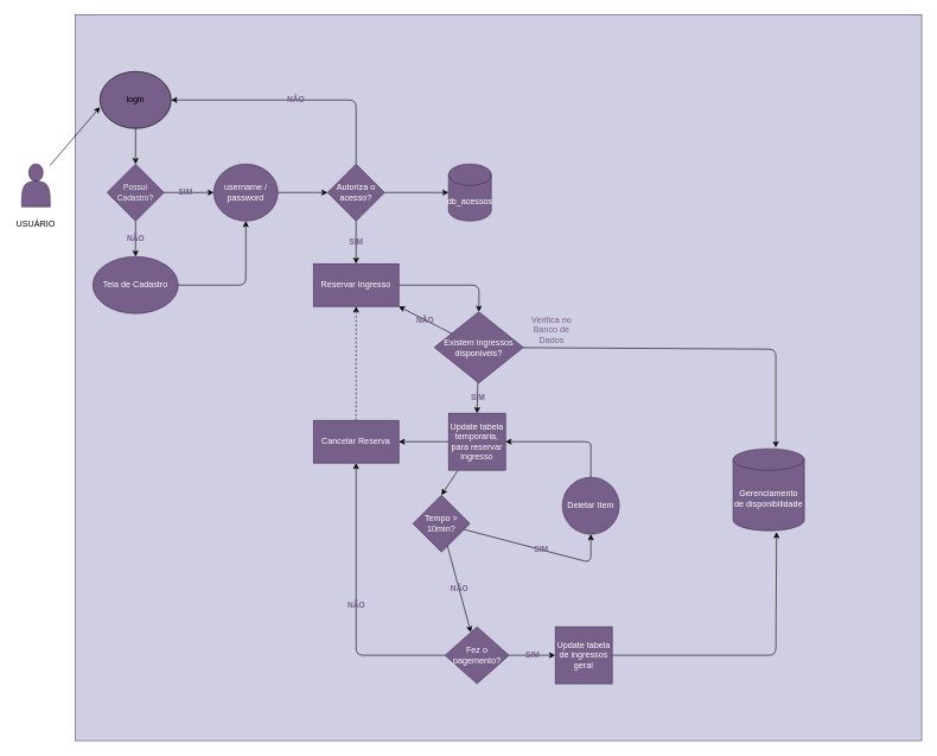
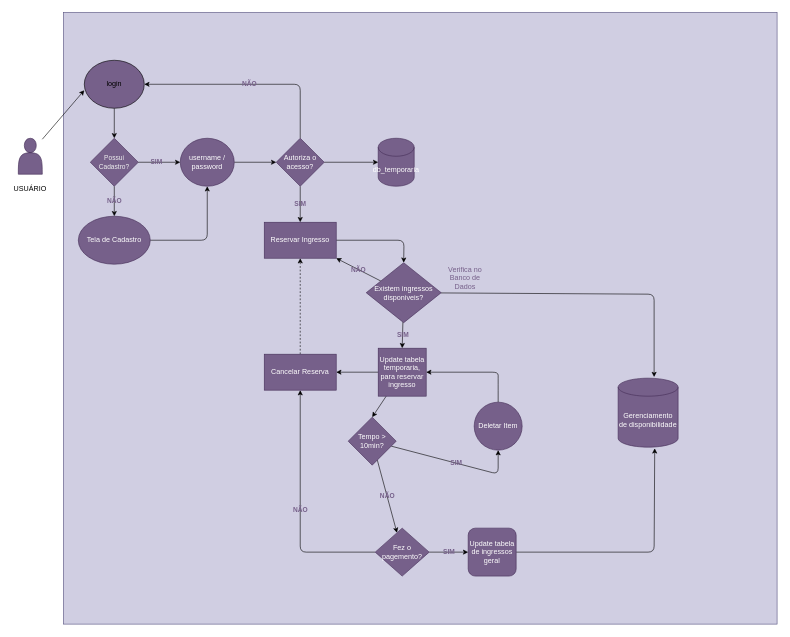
  <mxCell id="0" />
  <mxCell id="1" parent="0" />
  <mxCell id="2" value="" style="rounded=0;whiteSpace=wrap;html=1;fillColor=#d0cee2;strokeColor=#56517e;fontColor=#76608A;" parent="1" vertex="1"><mxGeometry x="105" y="20" width="1190" height="1020" as="geometry" /></mxCell>
  <mxCell id="3" style="edgeStyle=none;html=1;entryX=0;entryY=0.625;entryDx=0;entryDy=0;entryPerimeter=0;" parent="1" target="5" edge="1"><mxGeometry relative="1" as="geometry"><mxPoint x="70" y="231.667" as="sourcePoint" /></mxGeometry></mxCell>
  <mxCell id="4" style="edgeStyle=none;html=1;entryX=0.5;entryY=0;entryDx=0;entryDy=0;" parent="1" source="5" target="7" edge="1"><mxGeometry relative="1" as="geometry" /></mxCell>
  <mxCell id="5" value="login" style="ellipse;whiteSpace=wrap;html=1;fillColor=#76608A;" parent="1" vertex="1"><mxGeometry x="140" y="100" width="100" height="80" as="geometry" /></mxCell>
  <mxCell id="6" value="NÃO" style="edgeStyle=none;html=1;entryX=0.5;entryY=0;entryDx=0;entryDy=0;labelBackgroundColor=none;fontStyle=1;fontColor=#76608A;" parent="1" source="7" target="9" edge="1"><mxGeometry relative="1" as="geometry" /></mxCell>
  <mxCell id="7" value="&lt;span style=&quot;color: rgb(240, 240, 240); font-family: Helvetica; font-size: 11px; font-style: normal; font-variant-ligatures: normal; font-variant-caps: normal; font-weight: 400; letter-spacing: normal; orphans: 2; text-align: center; text-indent: 0px; text-transform: none; widows: 2; word-spacing: 0px; -webkit-text-stroke-width: 0px; text-decoration-thickness: initial; text-decoration-style: initial; text-decoration-color: initial; float: none; display: inline !important;&quot;&gt;Possui Cadastro?&lt;/span&gt;" style="rhombus;whiteSpace=wrap;html=1;fillColor=#76608a;fontColor=#ffffff;strokeColor=#432D57;" parent="1" vertex="1"><mxGeometry x="150" y="230" width="80" height="80" as="geometry" /></mxCell>
  <mxCell id="8" style="edgeStyle=none;html=1;entryX=0.5;entryY=1;entryDx=0;entryDy=0;" parent="1" source="9" target="11" edge="1"><mxGeometry relative="1" as="geometry"><mxPoint x="350" y="400" as="targetPoint" /><Array as="points"><mxPoint x="345" y="400" /></Array></mxGeometry></mxCell>
  <mxCell id="9" value="Tela de Cadastro" style="ellipse;whiteSpace=wrap;html=1;fillColor=#76608a;fontColor=#ffffff;strokeColor=#432D57;" parent="1" vertex="1"><mxGeometry x="130" y="360" width="120" height="80" as="geometry" /></mxCell>
  <mxCell id="10" style="edgeStyle=none;html=1;entryX=0;entryY=0.5;entryDx=0;entryDy=0;" parent="1" source="11" target="15" edge="1"><mxGeometry relative="1" as="geometry" /></mxCell>
  <mxCell id="11" value="username / password" style="ellipse;whiteSpace=wrap;html=1;fillColor=#76608a;fontColor=#ffffff;strokeColor=#432D57;" parent="1" vertex="1"><mxGeometry x="300" y="230" width="90" height="80" as="geometry" /></mxCell>
  <mxCell id="12" value="NÃO" style="edgeStyle=none;html=1;entryX=1;entryY=0.5;entryDx=0;entryDy=0;fontStyle=1;labelBackgroundColor=none;fontColor=#76608A;" parent="1" source="15" target="5" edge="1"><mxGeometry relative="1" as="geometry"><Array as="points"><mxPoint x="500" y="140" /></Array></mxGeometry></mxCell>
  <mxCell id="13" value="SIM" style="edgeStyle=none;html=1;entryX=0.5;entryY=0;entryDx=0;entryDy=0;fontStyle=1;labelBackgroundColor=none;fontColor=#76608A;" parent="1" source="15" target="17" edge="1"><mxGeometry relative="1" as="geometry" /></mxCell>
  <mxCell id="14" style="edgeStyle=none;html=1;" parent="1" source="15" target="18" edge="1"><mxGeometry relative="1" as="geometry" /></mxCell>
  <mxCell id="15" value="Autoriza o acesso?" style="rhombus;whiteSpace=wrap;html=1;fillColor=#76608a;fontColor=#ffffff;strokeColor=#432D57;" parent="1" vertex="1"><mxGeometry x="460" y="230" width="80" height="80" as="geometry" /></mxCell>
  <mxCell id="16" style="edgeStyle=none;html=1;entryX=0.5;entryY=0;entryDx=0;entryDy=0;" parent="1" source="17" target="22" edge="1"><mxGeometry relative="1" as="geometry"><Array as="points"><mxPoint x="673" y="400" /></Array></mxGeometry></mxCell>
  <mxCell id="17" value="Reservar Ingresso" style="rounded=0;whiteSpace=wrap;html=1;fillColor=#76608a;fontColor=#ffffff;strokeColor=#432D57;" parent="1" vertex="1"><mxGeometry x="440" y="370" width="120" height="60" as="geometry" /></mxCell>
- <mxCell id="18" value="db_acessos" style="shape=cylinder3;whiteSpace=wrap;html=1;boundedLbl=1;backgroundOutline=1;size=15;fillColor=#76608a;fontColor=#ffffff;strokeColor=#432D57;" parent="1" vertex="1"><mxGeometry x="630" y="230" width="60" height="80" as="geometry" /></mxCell>
+ <mxCell id="18" value="db_temporaria" style="shape=cylinder3;whiteSpace=wrap;html=1;boundedLbl=1;backgroundOutline=1;size=15;fillColor=#76608a;fontColor=#ffffff;strokeColor=#432D57;" parent="1" vertex="1"><mxGeometry x="630" y="230" width="60" height="80" as="geometry" /></mxCell>
  <mxCell id="19" value="SIM" style="edgeStyle=none;html=1;entryX=0.5;entryY=0;entryDx=0;entryDy=0;labelBackgroundColor=none;fontStyle=1;fontColor=#76608A;" parent="1" source="22" target="27" edge="1"><mxGeometry relative="1" as="geometry" /></mxCell>
  <mxCell id="20" style="edgeStyle=none;html=1;entryX=0.6;entryY=-0.017;entryDx=0;entryDy=0;entryPerimeter=0;" parent="1" source="22" target="23" edge="1"><mxGeometry relative="1" as="geometry"><Array as="points"><mxPoint x="1090" y="490" /></Array></mxGeometry></mxCell>
  <mxCell id="21" value="NÃO" style="edgeStyle=none;html=1;entryX=1;entryY=1;entryDx=0;entryDy=0;labelBackgroundColor=none;fontStyle=1;fontColor=#76608A;" edge="1" parent="1" source="22" target="17"><mxGeometry relative="1" as="geometry" /></mxCell>
  <mxCell id="22" value="Existem ingressos disponiveis?" style="rhombus;whiteSpace=wrap;html=1;fillColor=#76608a;fontColor=#ffffff;strokeColor=#432D57;" parent="1" vertex="1"><mxGeometry x="610" y="437.5" width="125" height="100" as="geometry" /></mxCell>
  <mxCell id="23" value="Gerenciamento de disponibilidade" style="shape=cylinder3;whiteSpace=wrap;html=1;boundedLbl=1;backgroundOutline=1;size=15;fillColor=#76608a;fontColor=#ffffff;strokeColor=#432D57;" parent="1" vertex="1"><mxGeometry x="1030" y="630" width="100" height="115" as="geometry" /></mxCell>
  <mxCell id="24" value="Verifica no Banco de Dados" style="text;html=1;strokeColor=none;fillColor=none;align=center;verticalAlign=middle;whiteSpace=wrap;rounded=0;fontColor=#76608A;" parent="1" vertex="1"><mxGeometry x="735" y="447.5" width="80" height="30" as="geometry" /></mxCell>
  <mxCell id="25" style="edgeStyle=none;html=1;entryX=0.5;entryY=0;entryDx=0;entryDy=0;" parent="1" source="27" target="30" edge="1"><mxGeometry relative="1" as="geometry" /></mxCell>
  <mxCell id="26" style="edgeStyle=none;html=1;" edge="1" parent="1" source="27" target="39"><mxGeometry relative="1" as="geometry" /></mxCell>
  <mxCell id="27" value="Update tabela temporaria, para reservar ingresso" style="whiteSpace=wrap;html=1;aspect=fixed;fillColor=#76608a;fontColor=#ffffff;strokeColor=#432D57;" parent="1" vertex="1"><mxGeometry x="630" y="580" width="80" height="80" as="geometry" /></mxCell>
  <mxCell id="28" value="SIM" style="edgeStyle=none;html=1;entryX=0.5;entryY=1;entryDx=0;entryDy=0;labelBackgroundColor=none;fontColor=#76608A;fontStyle=1" parent="1" source="30" target="32" edge="1"><mxGeometry relative="1" as="geometry"><Array as="points"><mxPoint x="830" y="790" /></Array></mxGeometry></mxCell>
  <mxCell id="29" value="NÃO" style="edgeStyle=none;html=1;labelBackgroundColor=none;fontColor=#76608A;fontStyle=1" parent="1" source="30" target="35" edge="1"><mxGeometry relative="1" as="geometry" /></mxCell>
  <mxCell id="30" value="Tempo &amp;gt; 10min?" style="rhombus;whiteSpace=wrap;html=1;fillColor=#76608a;fontColor=#ffffff;strokeColor=#432D57;" parent="1" vertex="1"><mxGeometry x="580" y="695" width="80" height="80" as="geometry" /></mxCell>
  <mxCell id="31" style="edgeStyle=none;html=1;entryX=1;entryY=0.5;entryDx=0;entryDy=0;" parent="1" source="32" target="27" edge="1"><mxGeometry relative="1" as="geometry"><Array as="points"><mxPoint x="830" y="640" /><mxPoint x="830" y="620" /></Array></mxGeometry></mxCell>
  <mxCell id="32" value="Deletar Item" style="ellipse;whiteSpace=wrap;html=1;fillColor=#76608a;fontColor=#ffffff;strokeColor=#432D57;" parent="1" vertex="1"><mxGeometry x="790" y="670" width="80" height="80" as="geometry" /></mxCell>
  <mxCell id="33" value="SIM" style="edgeStyle=none;html=1;entryX=0;entryY=0.5;entryDx=0;entryDy=0;labelBackgroundColor=none;fontColor=#76608A;fontStyle=1" parent="1" source="35" target="37" edge="1"><mxGeometry relative="1" as="geometry" /></mxCell>
  <mxCell id="34" value="NÃO" style="edgeStyle=none;html=1;entryX=0.5;entryY=1;entryDx=0;entryDy=0;labelBackgroundColor=none;fontColor=#76608A;fontStyle=1" parent="1" source="35" target="39" edge="1"><mxGeometry x="-0.013" relative="1" as="geometry"><Array as="points"><mxPoint x="500" y="920" /></Array><mxPoint as="offset" /></mxGeometry></mxCell>
  <mxCell id="35" value="Fez o pagemento?" style="rhombus;whiteSpace=wrap;html=1;fillColor=#76608a;fontColor=#ffffff;strokeColor=#432D57;" parent="1" vertex="1"><mxGeometry x="625" y="880" width="90" height="80" as="geometry" /></mxCell>
  <mxCell id="36" style="edgeStyle=none;html=1;entryX=0.61;entryY=1.017;entryDx=0;entryDy=0;entryPerimeter=0;" parent="1" source="37" target="23" edge="1"><mxGeometry relative="1" as="geometry"><Array as="points"><mxPoint x="1090" y="920" /></Array></mxGeometry></mxCell>
- <mxCell id="37" value="Update tabela de ingressos geral" style="whiteSpace=wrap;html=1;aspect=fixed;fillColor=#76608a;fontColor=#ffffff;strokeColor=#432D57;" parent="1" vertex="1"><mxGeometry x="780" y="880" width="80" height="80" as="geometry" /></mxCell>
+ <mxCell id="37" value="Update tabela de ingressos geral" style="whiteSpace=wrap;html=1;aspect=fixed;fillColor=#76608a;fontColor=#ffffff;strokeColor=#432D57;rounded=1;" parent="1" vertex="1"><mxGeometry x="780" y="880" width="80" height="80" as="geometry" /></mxCell>
  <mxCell id="38" style="edgeStyle=none;html=1;entryX=0.5;entryY=1;entryDx=0;entryDy=0;dashed=1;" parent="1" source="39" target="17" edge="1"><mxGeometry relative="1" as="geometry" /></mxCell>
  <mxCell id="39" value="Cancelar Reserva" style="rounded=0;whiteSpace=wrap;html=1;fillColor=#76608a;fontColor=#ffffff;strokeColor=#432D57;" parent="1" vertex="1"><mxGeometry x="440" y="590" width="120" height="60" as="geometry" /></mxCell>
  <mxCell id="40" value="" style="shape=actor;whiteSpace=wrap;html=1;fillColor=#76608a;fontColor=#ffffff;strokeColor=#432D57;" parent="1" vertex="1"><mxGeometry x="30" y="230" width="40" height="60" as="geometry" /></mxCell>
  <mxCell id="41" value="USUÁRIO" style="text;html=1;strokeColor=none;fillColor=none;align=center;verticalAlign=middle;whiteSpace=wrap;rounded=0;" parent="1" vertex="1"><mxGeometry y="300" width="60" height="30" as="geometry" x="20" /></mxCell>
  <mxCell id="42" value="SIM" style="edgeStyle=none;html=1;entryX=0;entryY=0.5;entryDx=0;entryDy=0;labelBackgroundColor=none;fontColor=#76608A;fontStyle=1" parent="1" source="7" target="11" edge="1"><mxGeometry x="-0.143" relative="1" as="geometry"><mxPoint as="offset" /></mxGeometry></mxCell>
